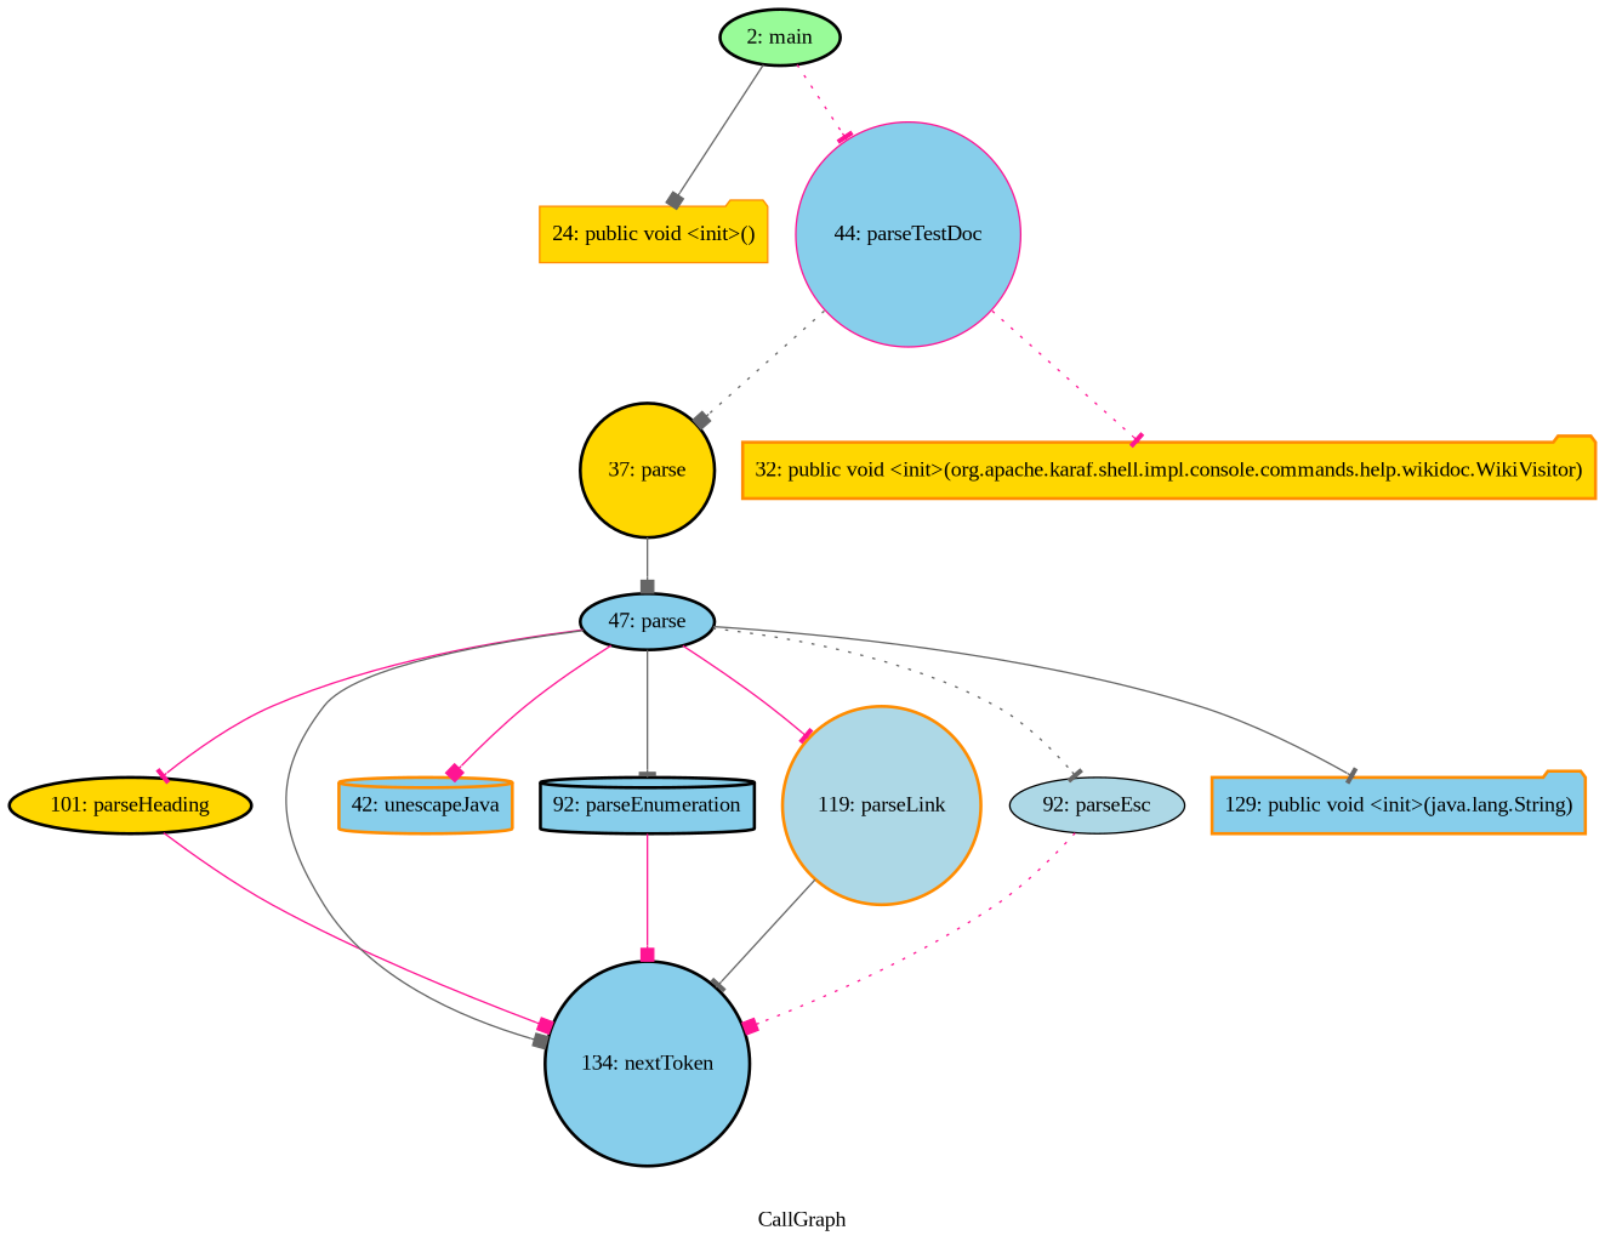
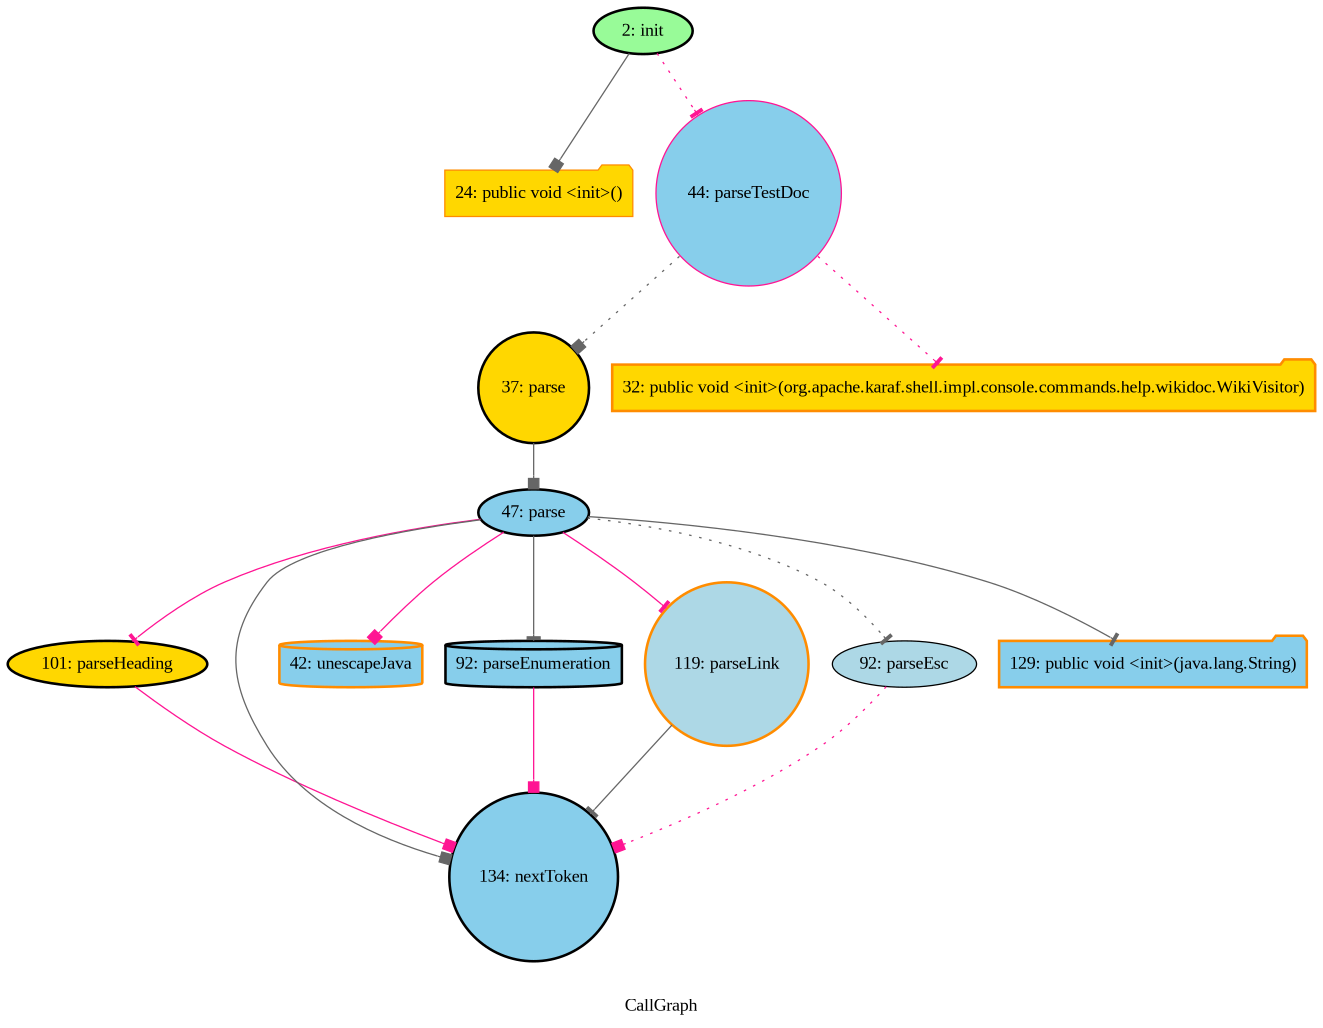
  digraph {
    fontname="Liberation Serif"
    label=CallGraph
    node [color=black fillcolor=skyblue fontname="Liberation Serif" shape=ellipse style="bold,filled"]
    edge [arrowhead=box color=gray40 fontname="Liberation Serif"]
-   "2: main" [fillcolor=palegreen]
+   "2: main" [fillcolor=palegreen label="2: init"]
    "24: public void <init>()" [color=darkorange fillcolor=gold shape=folder style=filled]
    "44: parseTestDoc" [color=deeppink shape=circle style=filled]
    "37: parse" [fillcolor=gold shape=circle]
    "32: public void <init>(org.apache.karaf.shell.impl.console.commands.help.wikidoc.WikiVisitor)" [color=darkorange fillcolor=gold shape=folder]
    "101: parseHeading" [fillcolor=gold]
    "134: nextToken" [shape=circle]
    "47: parse"
    "42: unescapeJava" [color=darkorange shape=cylinder]
    n10 [label="92: parseEnumeration" shape=cylinder]
    "119: parseLink" [color=darkorange fillcolor=lightblue shape=circle]
    "92: parseEsc" [fillcolor=lightblue style=filled]
    "129: public void <init>(java.lang.String)" [color=darkorange shape=folder]
    "2: main" -> "24: public void <init>()" [style=solid]
    "2: main" -> "44: parseTestDoc" [arrowhead=tee color=deeppink style=dotted]
    "44: parseTestDoc" -> "37: parse" [style=dotted]
    "44: parseTestDoc" -> "32: public void <init>(org.apache.karaf.shell.impl.console.commands.help.wikidoc.WikiVisitor)" [arrowhead=tee color=deeppink style=dotted]
    "37: parse" -> "47: parse"
    "101: parseHeading" -> "134: nextToken" [color=deeppink]
    "47: parse" -> "101: parseHeading" [arrowhead=tee color=deeppink]
    "47: parse" -> "134: nextToken"
    "47: parse" -> "42: unescapeJava" [color=deeppink]
    "47: parse" -> n10 [arrowhead=tee]
    "47: parse" -> "119: parseLink" [arrowhead=tee color=deeppink]
    "47: parse" -> "92: parseEsc" [arrowhead=tee style=dotted]
    "47: parse" -> "129: public void <init>(java.lang.String)" [arrowhead=tee]
    n10 -> "134: nextToken" [color=deeppink]
    "119: parseLink" -> "134: nextToken" [arrowhead=tee]
    "92: parseEsc" -> "134: nextToken" [color=deeppink style=dotted]
  }
